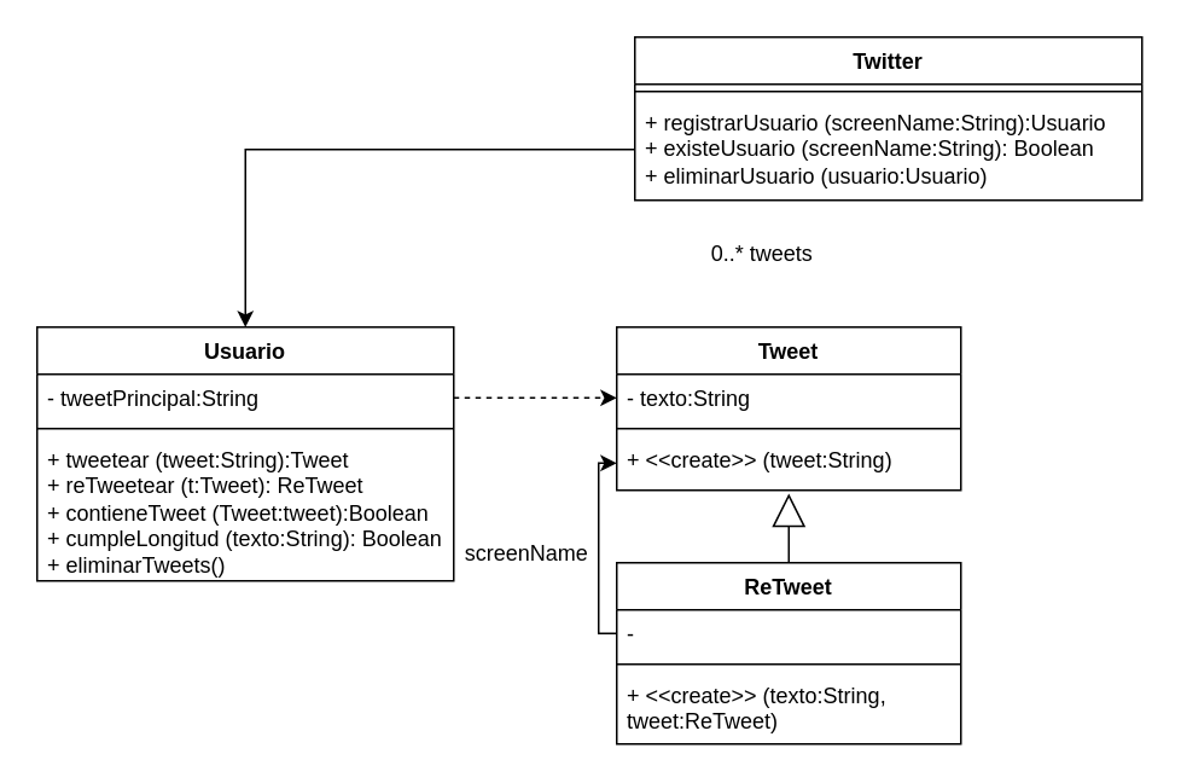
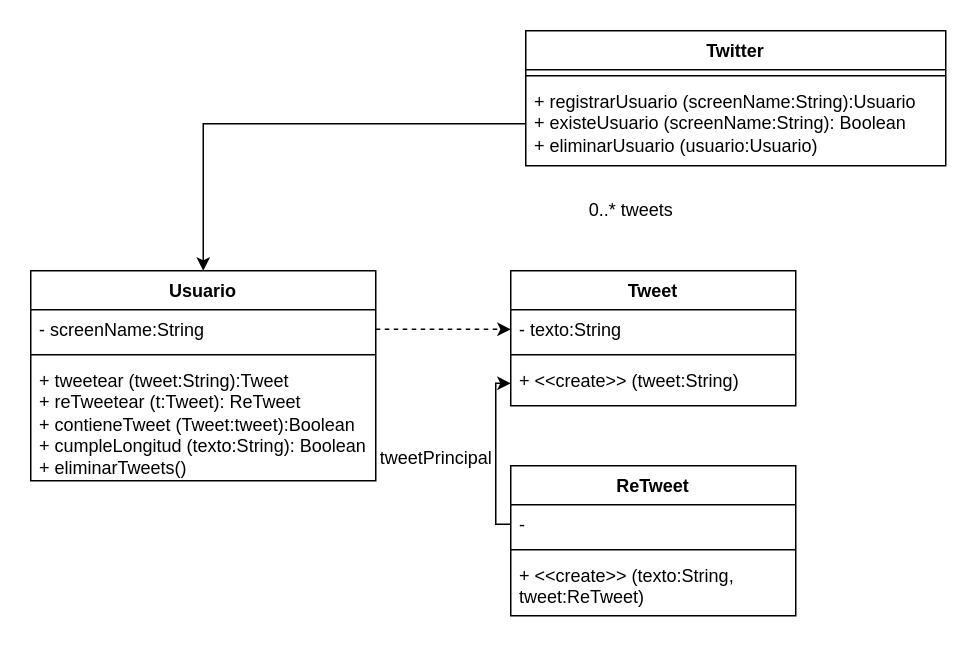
  <mxCell id="0" />
  <mxCell id="1" parent="0" />
  <mxCell id="2" value="Twitter" style="swimlane;fontStyle=1;align=center;verticalAlign=top;childLayout=stackLayout;horizontal=1;startSize=26;horizontalStack=0;resizeParent=1;resizeParentMax=0;resizeLast=0;collapsible=1;marginBottom=0;whiteSpace=wrap;html=1;" vertex="1" parent="1"><mxGeometry x="350" y="20" width="280" height="90" as="geometry" /></mxCell>
  <mxCell id="3" value="" style="line;strokeWidth=1;fillColor=none;align=left;verticalAlign=middle;spacingTop=-1;spacingLeft=3;spacingRight=3;rotatable=0;labelPosition=right;points=[];portConstraint=eastwest;strokeColor=inherit;" vertex="1" parent="2"><mxGeometry y="26" width="280" height="8" as="geometry" /></mxCell>
  <mxCell id="4" value="+ registrarUsuario (screenName:String):Usuario&lt;br&gt;+ existeUsuario (screenName:String): Boolean&lt;br&gt;+ eliminarUsuario (usuario:Usuario)" style="text;strokeColor=none;fillColor=none;align=left;verticalAlign=top;spacingLeft=4;spacingRight=4;overflow=hidden;rotatable=0;points=[[0,0.5],[1,0.5]];portConstraint=eastwest;whiteSpace=wrap;html=1;" vertex="1" parent="2"><mxGeometry y="34" width="280" height="56" as="geometry" /></mxCell>
  <mxCell id="5" value="Usuario" style="swimlane;fontStyle=1;align=center;verticalAlign=top;childLayout=stackLayout;horizontal=1;startSize=26;horizontalStack=0;resizeParent=1;resizeParentMax=0;resizeLast=0;collapsible=1;marginBottom=0;whiteSpace=wrap;html=1;" vertex="1" parent="1"><mxGeometry x="20" y="180" width="230" height="140" as="geometry" /></mxCell>
- <mxCell id="6" value="- tweetPrincipal:String" style="text;strokeColor=none;fillColor=none;align=left;verticalAlign=top;spacingLeft=4;spacingRight=4;overflow=hidden;rotatable=0;points=[[0,0.5],[1,0.5]];portConstraint=eastwest;whiteSpace=wrap;html=1;" vertex="1" parent="5"><mxGeometry y="26" width="230" height="26" as="geometry" /></mxCell>
+ <mxCell id="6" value="- screenName:String" style="text;strokeColor=none;fillColor=none;align=left;verticalAlign=top;spacingLeft=4;spacingRight=4;overflow=hidden;rotatable=0;points=[[0,0.5],[1,0.5]];portConstraint=eastwest;whiteSpace=wrap;html=1;" vertex="1" parent="5"><mxGeometry y="26" width="230" height="26" as="geometry" /></mxCell>
  <mxCell id="7" value="" style="line;strokeWidth=1;fillColor=none;align=left;verticalAlign=middle;spacingTop=-1;spacingLeft=3;spacingRight=3;rotatable=0;labelPosition=right;points=[];portConstraint=eastwest;strokeColor=inherit;" vertex="1" parent="5"><mxGeometry y="52" width="230" height="8" as="geometry" /></mxCell>
  <mxCell id="8" value="+ tweetear (tweet:String):Tweet&lt;br&gt;+ reTweetear (t:Tweet): ReTweet&lt;br&gt;+ contieneTweet (Tweet:tweet):Boolean&lt;br&gt;+ cumpleLongitud (texto:String): Boolean&lt;br&gt;+ eliminarTweets()&amp;nbsp;" style="text;strokeColor=none;fillColor=none;align=left;verticalAlign=top;spacingLeft=4;spacingRight=4;overflow=hidden;rotatable=0;points=[[0,0.5],[1,0.5]];portConstraint=eastwest;whiteSpace=wrap;html=1;" vertex="1" parent="5"><mxGeometry y="60" width="230" height="80" as="geometry" /></mxCell>
  <mxCell id="9" value="Tweet" style="swimlane;fontStyle=1;align=center;verticalAlign=top;childLayout=stackLayout;horizontal=1;startSize=26;horizontalStack=0;resizeParent=1;resizeParentMax=0;resizeLast=0;collapsible=1;marginBottom=0;whiteSpace=wrap;html=1;" vertex="1" parent="1"><mxGeometry x="340" y="180" width="190" height="90" as="geometry" /></mxCell>
  <mxCell id="10" value="- texto:String" style="text;strokeColor=none;fillColor=none;align=left;verticalAlign=top;spacingLeft=4;spacingRight=4;overflow=hidden;rotatable=0;points=[[0,0.5],[1,0.5]];portConstraint=eastwest;whiteSpace=wrap;html=1;" vertex="1" parent="9"><mxGeometry y="26" width="190" height="26" as="geometry" /></mxCell>
  <mxCell id="11" value="" style="line;strokeWidth=1;fillColor=none;align=left;verticalAlign=middle;spacingTop=-1;spacingLeft=3;spacingRight=3;rotatable=0;labelPosition=right;points=[];portConstraint=eastwest;strokeColor=inherit;" vertex="1" parent="9"><mxGeometry y="52" width="190" height="8" as="geometry" /></mxCell>
  <mxCell id="12" value="+ &amp;lt;&amp;lt;create&amp;gt;&amp;gt; (tweet:String)" style="text;strokeColor=none;fillColor=none;align=left;verticalAlign=top;spacingLeft=4;spacingRight=4;overflow=hidden;rotatable=0;points=[[0,0.5],[1,0.5]];portConstraint=eastwest;whiteSpace=wrap;html=1;" vertex="1" parent="9"><mxGeometry y="60" width="190" height="30" as="geometry" /></mxCell>
  <mxCell id="13" value="" style="endArrow=classic;html=1;rounded=0;exitX=0;exitY=0.5;exitDx=0;exitDy=0;entryX=0.5;entryY=0;entryDx=0;entryDy=0;edgeStyle=orthogonalEdgeStyle;" edge="1" parent="1" source="4" target="5"><mxGeometry width="50" height="50" relative="1" as="geometry"><mxPoint x="310" y="90" as="sourcePoint" /><mxPoint x="350" y="280" as="targetPoint" /></mxGeometry></mxCell>
  <mxCell id="14" value="" style="endArrow=classic;html=1;rounded=0;exitX=1;exitY=0.5;exitDx=0;exitDy=0;entryX=0;entryY=0.5;entryDx=0;entryDy=0;edgeStyle=orthogonalEdgeStyle;dashed=1;" edge="1" parent="1" source="6" target="10"><mxGeometry width="50" height="50" relative="1" as="geometry"><mxPoint x="360" y="77" as="sourcePoint" /><mxPoint x="175" y="190" as="targetPoint" /></mxGeometry></mxCell>
  <mxCell id="15" value="0..* tweets" style="text;html=1;align=center;verticalAlign=middle;resizable=0;points=[];autosize=1;strokeColor=none;fillColor=none;" vertex="1" parent="1"><mxGeometry x="380" y="125" width="80" height="30" as="geometry" /></mxCell>
  <mxCell id="16" value="ReTweet" style="swimlane;fontStyle=1;align=center;verticalAlign=top;childLayout=stackLayout;horizontal=1;startSize=26;horizontalStack=0;resizeParent=1;resizeParentMax=0;resizeLast=0;collapsible=1;marginBottom=0;whiteSpace=wrap;html=1;" vertex="1" parent="1"><mxGeometry x="340" y="310" width="190" height="100" as="geometry" /></mxCell>
  <mxCell id="17" value="-&amp;nbsp;" style="text;strokeColor=none;fillColor=none;align=left;verticalAlign=top;spacingLeft=4;spacingRight=4;overflow=hidden;rotatable=0;points=[[0,0.5],[1,0.5]];portConstraint=eastwest;whiteSpace=wrap;html=1;" vertex="1" parent="16"><mxGeometry y="26" width="190" height="26" as="geometry" /></mxCell>
  <mxCell id="18" value="" style="line;strokeWidth=1;fillColor=none;align=left;verticalAlign=middle;spacingTop=-1;spacingLeft=3;spacingRight=3;rotatable=0;labelPosition=right;points=[];portConstraint=eastwest;strokeColor=inherit;" vertex="1" parent="16"><mxGeometry y="52" width="190" height="8" as="geometry" /></mxCell>
  <mxCell id="19" value="+ &amp;lt;&amp;lt;create&amp;gt;&amp;gt; (texto:String, tweet:ReTweet)" style="text;strokeColor=none;fillColor=none;align=left;verticalAlign=top;spacingLeft=4;spacingRight=4;overflow=hidden;rotatable=0;points=[[0,0.5],[1,0.5]];portConstraint=eastwest;whiteSpace=wrap;html=1;" vertex="1" parent="16"><mxGeometry y="60" width="190" height="40" as="geometry" /></mxCell>
  <mxCell id="20" value="" style="endArrow=classic;html=1;rounded=0;entryX=0;entryY=0.5;entryDx=0;entryDy=0;edgeStyle=orthogonalEdgeStyle;exitX=0;exitY=0.5;exitDx=0;exitDy=0;" edge="1" parent="1" source="17" target="12"><mxGeometry width="50" height="50" relative="1" as="geometry"><mxPoint x="430" y="441" as="sourcePoint" /><mxPoint x="500" y="340" as="targetPoint" /></mxGeometry></mxCell>
- <mxCell id="21" value="screenName" style="text;html=1;align=center;verticalAlign=middle;resizable=0;points=[];autosize=1;strokeColor=none;fillColor=none;" vertex="1" parent="1"><mxGeometry x="240" y="290" width="100" height="30" as="geometry" /></mxCell>
- <mxCell id="22" value="" style="endArrow=block;endSize=16;endFill=0;html=1;rounded=0;exitX=0.5;exitY=0;exitDx=0;exitDy=0;entryX=0.5;entryY=1.059;entryDx=0;entryDy=0;entryPerimeter=0;" edge="1" parent="1" source="16" target="12"><mxGeometry width="160" relative="1" as="geometry"><mxPoint x="270" y="280" as="sourcePoint" /><mxPoint x="430" y="280" as="targetPoint" /></mxGeometry></mxCell>
+ <mxCell id="21" value="tweetPrincipal" style="text;html=1;align=center;verticalAlign=middle;resizable=0;points=[];autosize=1;strokeColor=none;fillColor=none;" vertex="1" parent="1"><mxGeometry x="240" y="290" width="100" height="30" as="geometry" /></mxCell>
